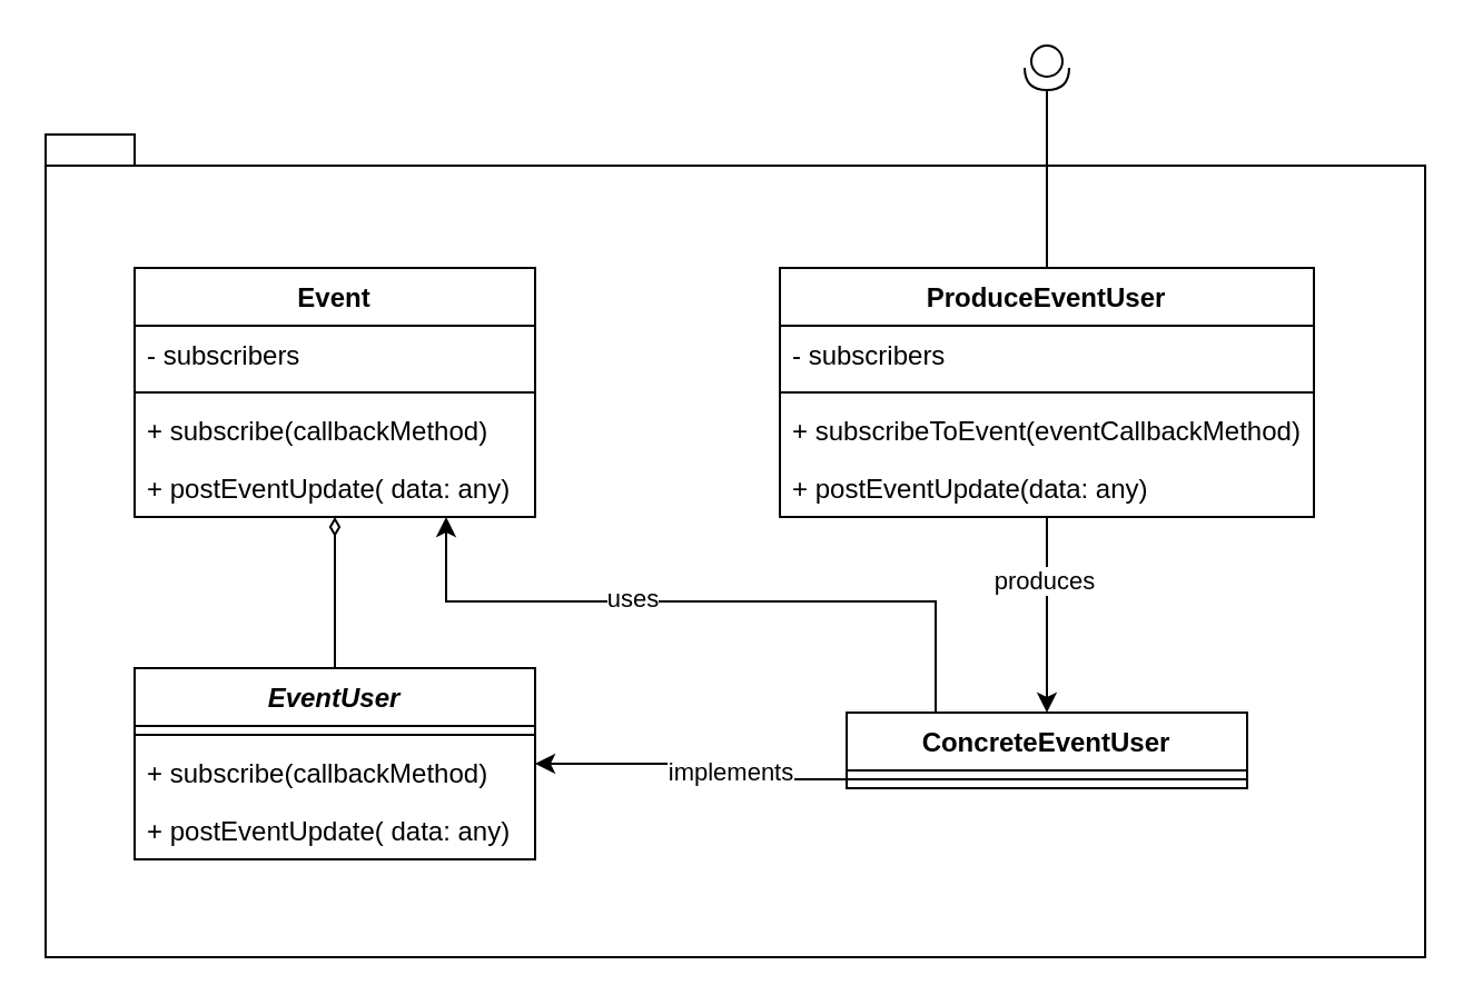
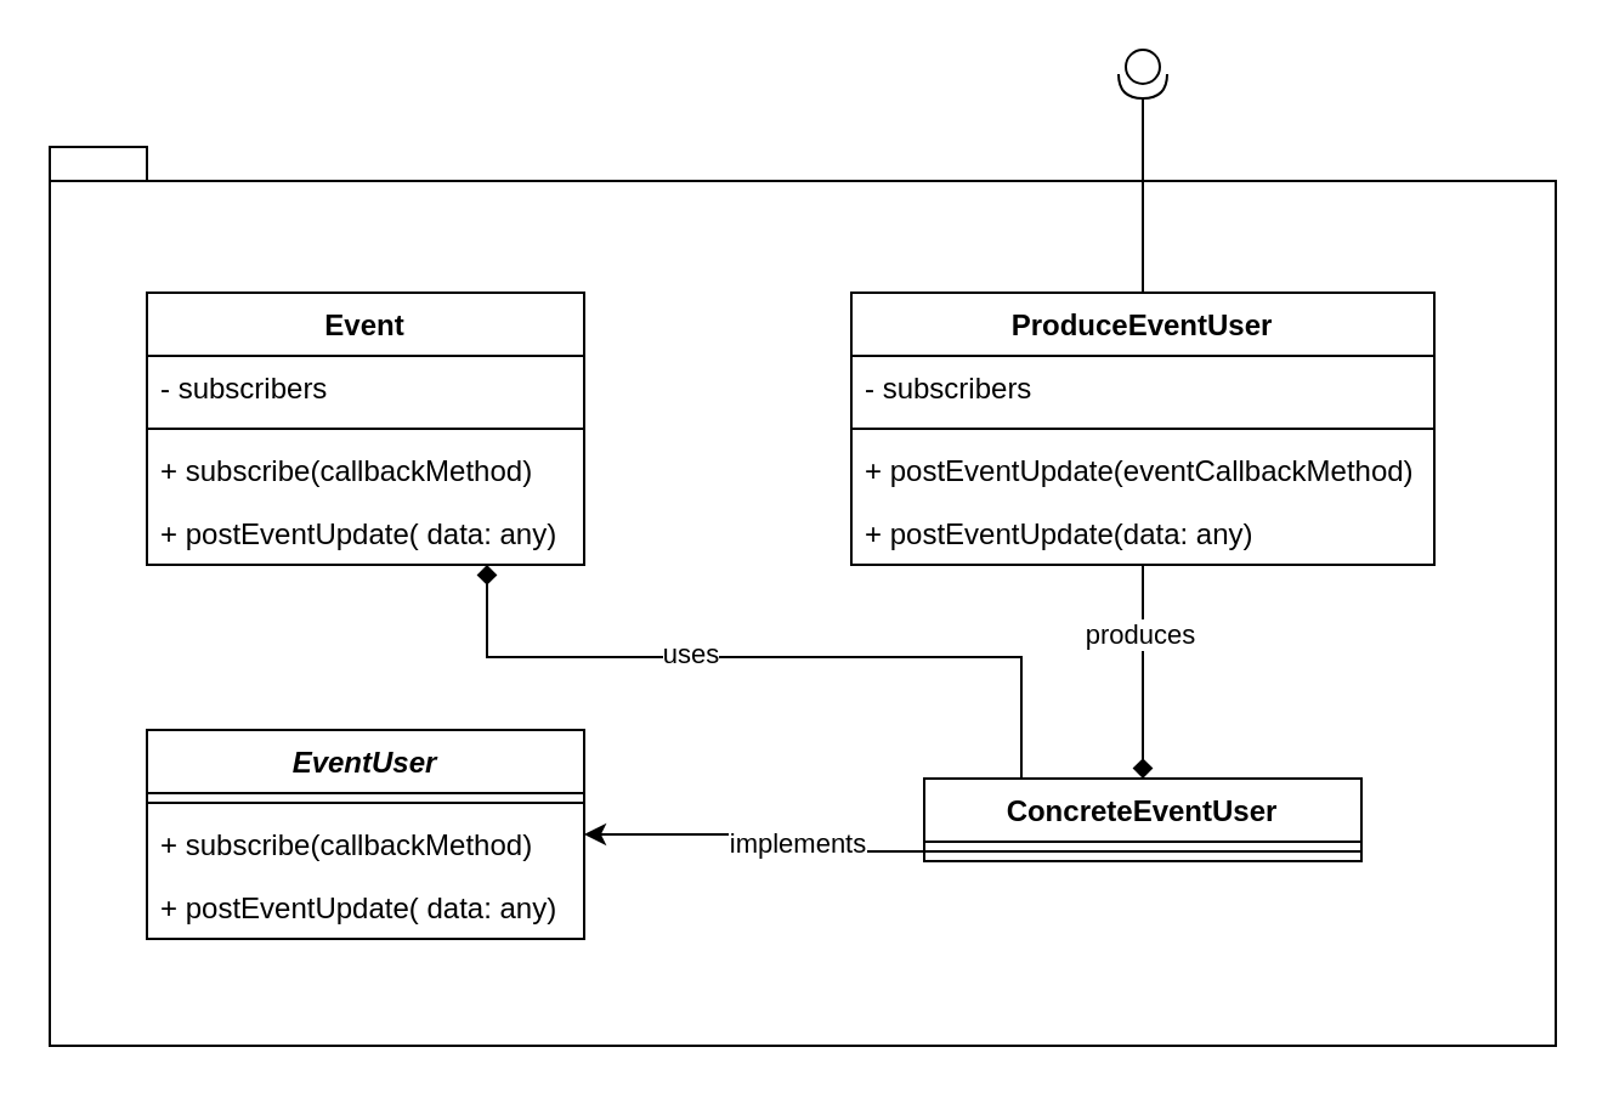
  <mxCell id="0" />
  <mxCell id="1" parent="0" />
  <mxCell id="2" value="" style="shape=folder;fontStyle=1;spacingTop=10;tabWidth=40;tabHeight=14;tabPosition=left;html=1;" parent="1" vertex="1"><mxGeometry x="20" y="60" width="620" height="370" as="geometry" /></mxCell>
  <mxCell id="3" value="Event" style="swimlane;fontStyle=1;align=center;verticalAlign=top;childLayout=stackLayout;horizontal=1;startSize=26;horizontalStack=0;resizeParent=1;resizeParentMax=0;resizeLast=0;collapsible=1;marginBottom=0;" parent="1" vertex="1"><mxGeometry x="60" y="120" width="180" height="112" as="geometry" /></mxCell>
  <mxCell id="4" value="- subscribers" style="text;strokeColor=none;fillColor=none;align=left;verticalAlign=top;spacingLeft=4;spacingRight=4;overflow=hidden;rotatable=0;points=[[0,0.5],[1,0.5]];portConstraint=eastwest;" parent="3" vertex="1"><mxGeometry y="26" width="180" height="26" as="geometry" /></mxCell>
  <mxCell id="5" value="" style="line;strokeWidth=1;fillColor=none;align=left;verticalAlign=middle;spacingTop=-1;spacingLeft=3;spacingRight=3;rotatable=0;labelPosition=right;points=[];portConstraint=eastwest;strokeColor=inherit;" parent="3" vertex="1"><mxGeometry y="52" width="180" height="8" as="geometry" /></mxCell>
  <mxCell id="6" value="+ subscribe(callbackMethod)" style="text;strokeColor=none;fillColor=none;align=left;verticalAlign=top;spacingLeft=4;spacingRight=4;overflow=hidden;rotatable=0;points=[[0,0.5],[1,0.5]];portConstraint=eastwest;" parent="3" vertex="1"><mxGeometry y="60" width="180" height="26" as="geometry" /></mxCell>
  <mxCell id="7" value="+ postEventUpdate( data: any)" style="text;strokeColor=none;fillColor=none;align=left;verticalAlign=top;spacingLeft=4;spacingRight=4;overflow=hidden;rotatable=0;points=[[0,0.5],[1,0.5]];portConstraint=eastwest;" parent="3" vertex="1"><mxGeometry y="86" width="180" height="26" as="geometry" /></mxCell>
- <mxCell id="8" style="edgeStyle=orthogonalEdgeStyle;rounded=0;orthogonalLoop=1;jettySize=auto;html=1;" edge="1" parent="1" source="10" target="24"><mxGeometry relative="1" as="geometry"><Array as="points"><mxPoint x="470" y="260" /><mxPoint x="470" y="260" /></Array></mxGeometry></mxCell>
+ <mxCell id="8" style="edgeStyle=orthogonalEdgeStyle;rounded=0;orthogonalLoop=1;jettySize=auto;html=1;endArrow=diamond;" edge="1" parent="1" source="10" target="24"><mxGeometry relative="1" as="geometry"><Array as="points"><mxPoint x="470" y="260" /><mxPoint x="470" y="260" /></Array></mxGeometry></mxCell>
  <mxCell id="9" value="produces" style="edgeLabel;html=1;align=center;verticalAlign=middle;resizable=0;points=[];" vertex="1" connectable="0" parent="8"><mxGeometry x="-0.37" y="-2" relative="1" as="geometry"><mxPoint as="offset" /></mxGeometry></mxCell>
  <mxCell id="10" value="ProduceEventUser" style="swimlane;fontStyle=1;align=center;verticalAlign=top;childLayout=stackLayout;horizontal=1;startSize=26;horizontalStack=0;resizeParent=1;resizeParentMax=0;resizeLast=0;collapsible=1;marginBottom=0;" parent="1" vertex="1"><mxGeometry x="350" y="120" width="240" height="112" as="geometry" /></mxCell>
  <mxCell id="11" value="- subscribers" style="text;strokeColor=none;fillColor=none;align=left;verticalAlign=top;spacingLeft=4;spacingRight=4;overflow=hidden;rotatable=0;points=[[0,0.5],[1,0.5]];portConstraint=eastwest;" parent="10" vertex="1"><mxGeometry y="26" width="240" height="26" as="geometry" /></mxCell>
  <mxCell id="12" value="" style="line;strokeWidth=1;fillColor=none;align=left;verticalAlign=middle;spacingTop=-1;spacingLeft=3;spacingRight=3;rotatable=0;labelPosition=right;points=[];portConstraint=eastwest;strokeColor=inherit;" parent="10" vertex="1"><mxGeometry y="52" width="240" height="8" as="geometry" /></mxCell>
- <mxCell id="13" value="+ subscribeToEvent(eventCallbackMethod)" style="text;strokeColor=none;fillColor=none;align=left;verticalAlign=top;spacingLeft=4;spacingRight=4;overflow=hidden;rotatable=0;points=[[0,0.5],[1,0.5]];portConstraint=eastwest;" parent="10" vertex="1"><mxGeometry y="60" width="240" height="26" as="geometry" /></mxCell>
+ <mxCell id="13" value="+ postEventUpdate(eventCallbackMethod)" style="text;strokeColor=none;fillColor=none;align=left;verticalAlign=top;spacingLeft=4;spacingRight=4;overflow=hidden;rotatable=0;points=[[0,0.5],[1,0.5]];portConstraint=eastwest;" parent="10" vertex="1"><mxGeometry y="60" width="240" height="26" as="geometry" /></mxCell>
  <mxCell id="14" value="+ postEventUpdate(data: any)" style="text;strokeColor=none;fillColor=none;align=left;verticalAlign=top;spacingLeft=4;spacingRight=4;overflow=hidden;rotatable=0;points=[[0,0.5],[1,0.5]];portConstraint=eastwest;" parent="10" vertex="1"><mxGeometry y="86" width="240" height="26" as="geometry" /></mxCell>
- <mxCell id="15" style="edgeStyle=orthogonalEdgeStyle;rounded=0;orthogonalLoop=1;jettySize=auto;html=1;endArrow=diamondThin;endFill=0;" parent="1" source="16" target="3" edge="1"><mxGeometry relative="1" as="geometry" /></mxCell>
  <mxCell id="16" value="EventUser" style="swimlane;fontStyle=3;align=center;verticalAlign=top;childLayout=stackLayout;horizontal=1;startSize=26;horizontalStack=0;resizeParent=1;resizeParentMax=0;resizeLast=0;collapsible=1;marginBottom=0;" parent="1" vertex="1"><mxGeometry x="60" y="300" width="180" height="86" as="geometry" /></mxCell>
  <mxCell id="17" value="" style="line;strokeWidth=1;fillColor=none;align=left;verticalAlign=middle;spacingTop=-1;spacingLeft=3;spacingRight=3;rotatable=0;labelPosition=right;points=[];portConstraint=eastwest;strokeColor=inherit;" parent="16" vertex="1"><mxGeometry y="26" width="180" height="8" as="geometry" /></mxCell>
  <mxCell id="18" value="+ subscribe(callbackMethod)" style="text;strokeColor=none;fillColor=none;align=left;verticalAlign=top;spacingLeft=4;spacingRight=4;overflow=hidden;rotatable=0;points=[[0,0.5],[1,0.5]];portConstraint=eastwest;" parent="16" vertex="1"><mxGeometry y="34" width="180" height="26" as="geometry" /></mxCell>
  <mxCell id="19" value="+ postEventUpdate( data: any)" style="text;strokeColor=none;fillColor=none;align=left;verticalAlign=top;spacingLeft=4;spacingRight=4;overflow=hidden;rotatable=0;points=[[0,0.5],[1,0.5]];portConstraint=eastwest;" parent="16" vertex="1"><mxGeometry y="60" width="180" height="26" as="geometry" /></mxCell>
  <mxCell id="20" style="edgeStyle=orthogonalEdgeStyle;rounded=0;orthogonalLoop=1;jettySize=auto;html=1;exitX=1;exitY=0.5;exitDx=0;exitDy=0;exitPerimeter=0;endArrow=none;endFill=0;" parent="1" source="21" target="10" edge="1"><mxGeometry relative="1" as="geometry" /></mxCell>
  <mxCell id="21" value="" style="shape=providedRequiredInterface;html=1;verticalLabelPosition=bottom;sketch=0;rotation=90;" parent="1" vertex="1"><mxGeometry x="460" y="20" width="20" height="20" as="geometry" /></mxCell>
- <mxCell id="22" style="edgeStyle=orthogonalEdgeStyle;rounded=0;orthogonalLoop=1;jettySize=auto;html=1;" edge="1" parent="1" source="24" target="3"><mxGeometry relative="1" as="geometry"><Array as="points"><mxPoint x="420" y="270" /><mxPoint x="200" y="270" /></Array></mxGeometry></mxCell>
+ <mxCell id="22" style="edgeStyle=orthogonalEdgeStyle;rounded=0;orthogonalLoop=1;jettySize=auto;html=1;endArrow=diamond;" edge="1" parent="1" source="24" target="3"><mxGeometry relative="1" as="geometry"><Array as="points"><mxPoint x="420" y="270" /><mxPoint x="200" y="270" /></Array></mxGeometry></mxCell>
  <mxCell id="23" value="uses" style="edgeLabel;html=1;align=center;verticalAlign=middle;resizable=0;points=[];" vertex="1" connectable="0" parent="22"><mxGeometry x="0.214" y="-2" relative="1" as="geometry"><mxPoint as="offset" /></mxGeometry></mxCell>
  <mxCell id="24" value="ConcreteEventUser" style="swimlane;fontStyle=1;align=center;verticalAlign=top;childLayout=stackLayout;horizontal=1;startSize=26;horizontalStack=0;resizeParent=1;resizeParentMax=0;resizeLast=0;collapsible=1;marginBottom=0;" vertex="1" parent="1"><mxGeometry x="380" y="320" width="180" height="34" as="geometry" /></mxCell>
  <mxCell id="25" value="" style="line;strokeWidth=1;fillColor=none;align=left;verticalAlign=middle;spacingTop=-1;spacingLeft=3;spacingRight=3;rotatable=0;labelPosition=right;points=[];portConstraint=eastwest;strokeColor=inherit;" vertex="1" parent="24"><mxGeometry y="26" width="180" height="8" as="geometry" /></mxCell>
  <mxCell id="26" style="edgeStyle=orthogonalEdgeStyle;rounded=0;orthogonalLoop=1;jettySize=auto;html=1;" edge="1" parent="1" source="25" target="16"><mxGeometry relative="1" as="geometry" /></mxCell>
  <mxCell id="27" value="implements" style="edgeLabel;html=1;align=center;verticalAlign=middle;resizable=0;points=[];" vertex="1" connectable="0" parent="26"><mxGeometry x="-0.279" y="-2" relative="1" as="geometry"><mxPoint y="-2" as="offset" /></mxGeometry></mxCell>
